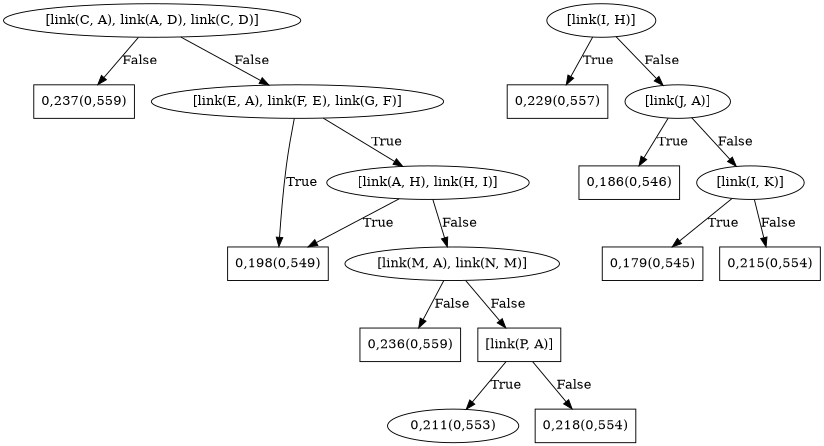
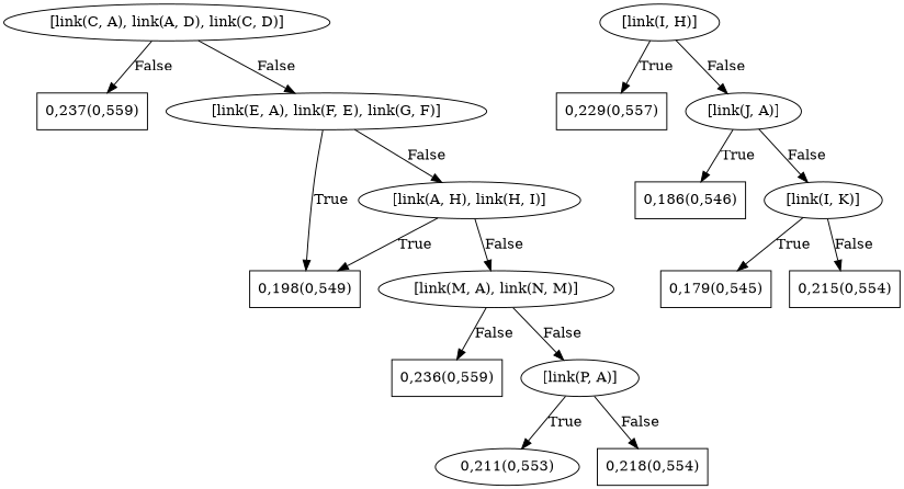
  digraph {
    n1 [label="[link(C, A), link(A, D), link(C, D)]"]
    n2 [label="0,237(0,559)" shape=box]
    n3 [label="[link(E, A), link(F, E), link(G, F)]"]
    n4 [label="0,198(0,549)" shape=box]
    n5 [label="[link(A, H), link(H, I)]"]
    n6 [label="[link(M, A), link(N, M)]"]
    n7 [label="[link(I, H)]"]
    n8 [label="0,229(0,557)" shape=box]
    n9 [label="[link(J, A)]"]
    n10 [label="0,236(0,559)" shape=box]
-   n11 [label="[link(P, A)]" shape=box]
+   n11 [label="[link(P, A)]"]
    n12 [label="0,186(0,546)" shape=box]
    n13 [label="[link(I, K)]"]
    n14 [label="0,211(0,553)" shape=ellipse]
    n15 [label="0,218(0,554)" shape=box]
    n16 [label="0,179(0,545)" shape=box]
    n17 [label="0,215(0,554)" shape=box]
    n1 -> n2 [label=False]
    n1 -> n3 [label=False]
    n3 -> n4 [label=True]
-   n3 -> n5 [label=True]
+   n3 -> n5 [label=False]
    n5 -> n4 [label=True]
    n5 -> n6 [label=False]
    n6 -> n10 [label=False]
    n6 -> n11 [label=False]
    n7 -> n8 [label=True]
    n7 -> n9 [label=False]
    n9 -> n12 [label=True]
    n9 -> n13 [label=False]
    n11 -> n14 [label=True]
    n11 -> n15 [label=False]
    n13 -> n16 [label=True]
    n13 -> n17 [label=False]
  }
